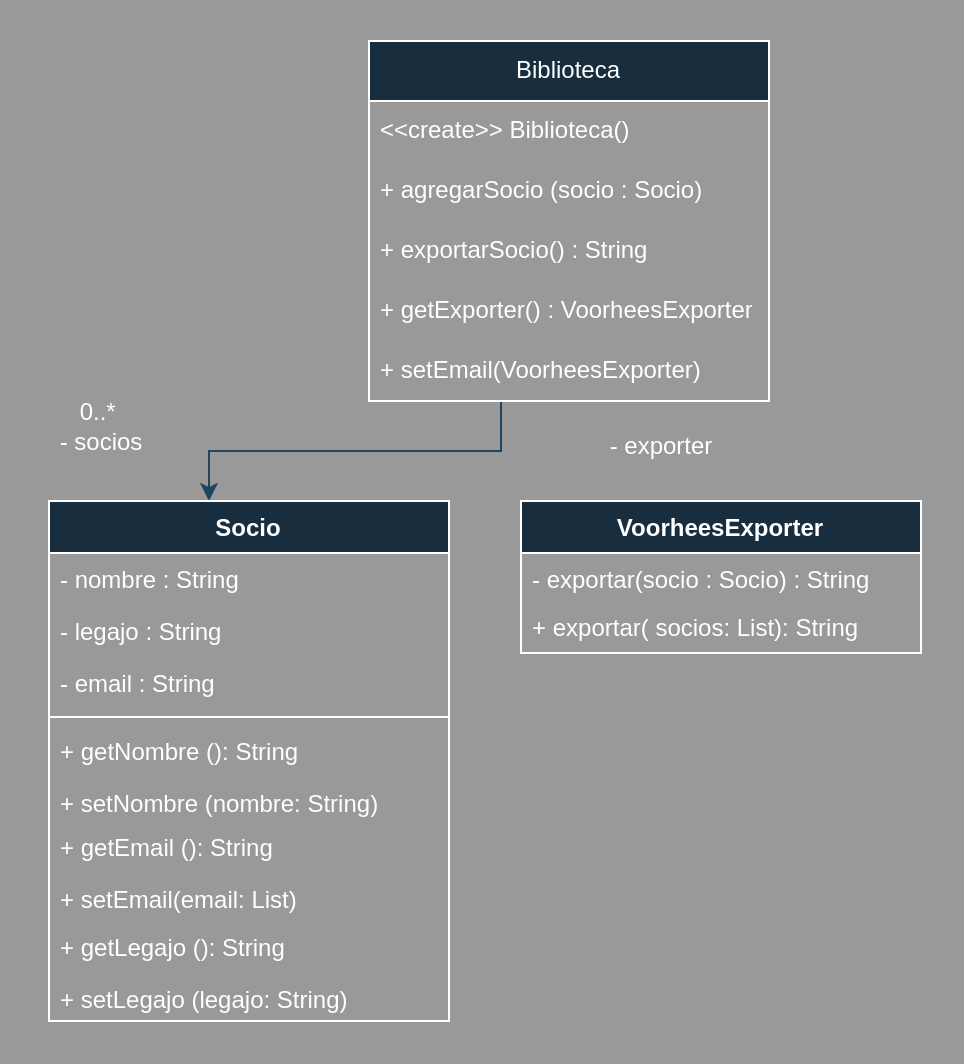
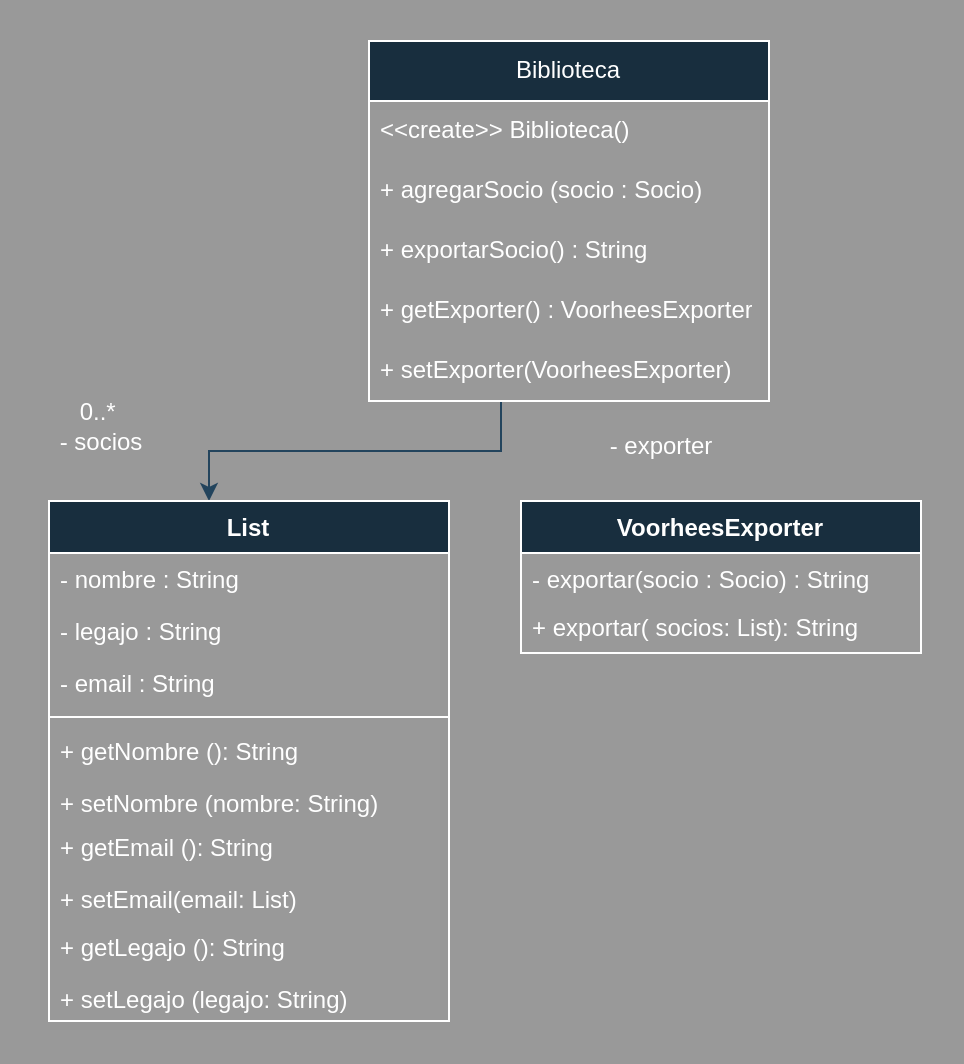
  <mxCell id="0" />
  <mxCell id="1" parent="0" />
  <mxCell id="2" style="edgeStyle=orthogonalEdgeStyle;rounded=0;orthogonalLoop=1;jettySize=auto;html=1;strokeColor=#23445D;labelBackgroundColor=none;fontColor=default;" edge="1" parent="1" source="3" target="9"><mxGeometry relative="1" as="geometry"><Array as="points"><mxPoint x="250" y="225" /><mxPoint x="104" y="225" /></Array></mxGeometry></mxCell>
  <mxCell id="3" value="Biblioteca" style="swimlane;fontStyle=0;childLayout=stackLayout;horizontal=1;startSize=30;horizontalStack=0;resizeParent=1;resizeParentMax=0;resizeLast=0;collapsible=1;marginBottom=0;whiteSpace=wrap;html=1;hachureGap=4;strokeColor=#FFFFFF;fontFamily=Helvetica;fontColor=#FFFFFF;fillColor=#182E3E;labelBackgroundColor=none;" vertex="1" parent="1"><mxGeometry x="184" y="20" width="200" height="180" as="geometry" /></mxCell>
  <mxCell id="4" value="&amp;lt;&amp;lt;create&amp;gt;&amp;gt; Biblioteca()" style="text;strokeColor=none;fillColor=none;align=left;verticalAlign=middle;spacingLeft=4;spacingRight=4;overflow=hidden;points=[[0,0.5],[1,0.5]];portConstraint=eastwest;rotatable=0;whiteSpace=wrap;html=1;fontFamily=Helvetica;fontColor=#FFFFFF;labelBackgroundColor=none;" vertex="1" parent="3"><mxGeometry y="30" width="200" height="30" as="geometry" /></mxCell>
  <mxCell id="5" value="+ agregarSocio (socio : Socio)&amp;nbsp;" style="text;strokeColor=none;fillColor=none;align=left;verticalAlign=middle;spacingLeft=4;spacingRight=4;overflow=hidden;points=[[0,0.5],[1,0.5]];portConstraint=eastwest;rotatable=0;whiteSpace=wrap;html=1;fontFamily=Helvetica;fontColor=#FFFFFF;labelBackgroundColor=none;" vertex="1" parent="3"><mxGeometry y="60" width="200" height="30" as="geometry" /></mxCell>
  <mxCell id="6" value="+ exportarSocio() : String" style="text;strokeColor=none;fillColor=none;align=left;verticalAlign=middle;spacingLeft=4;spacingRight=4;overflow=hidden;points=[[0,0.5],[1,0.5]];portConstraint=eastwest;rotatable=0;whiteSpace=wrap;html=1;fontFamily=Helvetica;fontColor=#FFFFFF;labelBackgroundColor=none;" vertex="1" parent="3"><mxGeometry y="90" width="200" height="30" as="geometry" /></mxCell>
  <mxCell id="7" value="+ getExporter() : VoorheesExporter" style="text;strokeColor=none;fillColor=none;align=left;verticalAlign=middle;spacingLeft=4;spacingRight=4;overflow=hidden;points=[[0,0.5],[1,0.5]];portConstraint=eastwest;rotatable=0;whiteSpace=wrap;html=1;fontFamily=Helvetica;fontColor=#FFFFFF;labelBackgroundColor=none;" vertex="1" parent="3"><mxGeometry y="120" width="200" height="30" as="geometry" /></mxCell>
- <mxCell id="8" value="+ setEmail(VoorheesExporter)" style="text;strokeColor=none;fillColor=none;align=left;verticalAlign=middle;spacingLeft=4;spacingRight=4;overflow=hidden;points=[[0,0.5],[1,0.5]];portConstraint=eastwest;rotatable=0;whiteSpace=wrap;html=1;fontFamily=Helvetica;fontColor=#FFFFFF;labelBackgroundColor=none;" vertex="1" parent="3"><mxGeometry y="150" width="200" height="30" as="geometry" /></mxCell>
- <mxCell id="9" value="Socio" style="swimlane;fontStyle=1;align=center;verticalAlign=top;childLayout=stackLayout;horizontal=1;startSize=26;horizontalStack=0;resizeParent=1;resizeParentMax=0;resizeLast=0;collapsible=1;marginBottom=0;whiteSpace=wrap;html=1;strokeColor=#FFFFFF;fontColor=#FFFFFF;fillColor=#182E3E;labelBackgroundColor=none;" vertex="1" parent="1"><mxGeometry x="24" y="250" width="200" height="260" as="geometry" /></mxCell>
+ <mxCell id="8" value="+ setExporter(VoorheesExporter)" style="text;strokeColor=none;fillColor=none;align=left;verticalAlign=middle;spacingLeft=4;spacingRight=4;overflow=hidden;points=[[0,0.5],[1,0.5]];portConstraint=eastwest;rotatable=0;whiteSpace=wrap;html=1;fontFamily=Helvetica;fontColor=#FFFFFF;labelBackgroundColor=none;" vertex="1" parent="3"><mxGeometry y="150" width="200" height="30" as="geometry" /></mxCell>
+ <mxCell id="9" value="List" style="swimlane;fontStyle=1;align=center;verticalAlign=top;childLayout=stackLayout;horizontal=1;startSize=26;horizontalStack=0;resizeParent=1;resizeParentMax=0;resizeLast=0;collapsible=1;marginBottom=0;whiteSpace=wrap;html=1;strokeColor=#FFFFFF;fontColor=#FFFFFF;fillColor=#182E3E;labelBackgroundColor=none;" vertex="1" parent="1"><mxGeometry x="24" y="250" width="200" height="260" as="geometry" /></mxCell>
  <mxCell id="10" value="- nombre : String" style="text;strokeColor=none;fillColor=none;align=left;verticalAlign=top;spacingLeft=4;spacingRight=4;overflow=hidden;rotatable=0;points=[[0,0.5],[1,0.5]];portConstraint=eastwest;whiteSpace=wrap;html=1;fontColor=#FFFFFF;labelBackgroundColor=none;" vertex="1" parent="9"><mxGeometry y="26" width="200" height="26" as="geometry" /></mxCell>
  <mxCell id="11" value="- legajo : String" style="text;strokeColor=none;fillColor=none;align=left;verticalAlign=top;spacingLeft=4;spacingRight=4;overflow=hidden;rotatable=0;points=[[0,0.5],[1,0.5]];portConstraint=eastwest;whiteSpace=wrap;html=1;fontColor=#FFFFFF;labelBackgroundColor=none;" vertex="1" parent="9"><mxGeometry y="52" width="200" height="26" as="geometry" /></mxCell>
  <mxCell id="12" value="- email : String" style="text;strokeColor=none;fillColor=none;align=left;verticalAlign=top;spacingLeft=4;spacingRight=4;overflow=hidden;rotatable=0;points=[[0,0.5],[1,0.5]];portConstraint=eastwest;whiteSpace=wrap;html=1;fontColor=#FFFFFF;labelBackgroundColor=none;" vertex="1" parent="9"><mxGeometry y="78" width="200" height="26" as="geometry" /></mxCell>
  <mxCell id="13" value="" style="line;strokeWidth=1;fillColor=none;align=left;verticalAlign=middle;spacingTop=-1;spacingLeft=3;spacingRight=3;rotatable=0;labelPosition=right;points=[];portConstraint=eastwest;strokeColor=#FFFFFF;fontColor=#FFFFFF;labelBackgroundColor=none;" vertex="1" parent="9"><mxGeometry y="104" width="200" height="8" as="geometry" /></mxCell>
  <mxCell id="14" value="+ getNombre (): String" style="text;strokeColor=none;fillColor=none;align=left;verticalAlign=top;spacingLeft=4;spacingRight=4;overflow=hidden;rotatable=0;points=[[0,0.5],[1,0.5]];portConstraint=eastwest;whiteSpace=wrap;html=1;fontColor=#FFFFFF;labelBackgroundColor=none;" vertex="1" parent="9"><mxGeometry y="112" width="200" height="26" as="geometry" /></mxCell>
  <mxCell id="15" value="+ setNombre (nombre: String)" style="text;strokeColor=none;fillColor=none;align=left;verticalAlign=top;spacingLeft=4;spacingRight=4;overflow=hidden;rotatable=0;points=[[0,0.5],[1,0.5]];portConstraint=eastwest;whiteSpace=wrap;html=1;fontColor=#FFFFFF;labelBackgroundColor=none;" vertex="1" parent="9"><mxGeometry y="138" width="200" height="22" as="geometry" /></mxCell>
  <mxCell id="16" value="+ getEmail (): String" style="text;strokeColor=none;fillColor=none;align=left;verticalAlign=top;spacingLeft=4;spacingRight=4;overflow=hidden;rotatable=0;points=[[0,0.5],[1,0.5]];portConstraint=eastwest;whiteSpace=wrap;html=1;fontColor=#FFFFFF;labelBackgroundColor=none;" vertex="1" parent="9"><mxGeometry y="160" width="200" height="26" as="geometry" /></mxCell>
  <mxCell id="17" value="+ setEmail(email: List)" style="text;strokeColor=none;fillColor=none;align=left;verticalAlign=top;spacingLeft=4;spacingRight=4;overflow=hidden;rotatable=0;points=[[0,0.5],[1,0.5]];portConstraint=eastwest;whiteSpace=wrap;html=1;fontColor=#FFFFFF;labelBackgroundColor=none;" vertex="1" parent="9"><mxGeometry y="186" width="200" height="24" as="geometry" /></mxCell>
  <mxCell id="18" value="+ getLegajo (): String" style="text;strokeColor=none;fillColor=none;align=left;verticalAlign=top;spacingLeft=4;spacingRight=4;overflow=hidden;rotatable=0;points=[[0,0.5],[1,0.5]];portConstraint=eastwest;whiteSpace=wrap;html=1;fontColor=#FFFFFF;labelBackgroundColor=none;" vertex="1" parent="9"><mxGeometry y="210" width="200" height="26" as="geometry" /></mxCell>
  <mxCell id="19" value="+ setLegajo (legajo: String)" style="text;strokeColor=none;fillColor=none;align=left;verticalAlign=top;spacingLeft=4;spacingRight=4;overflow=hidden;rotatable=0;points=[[0,0.5],[1,0.5]];portConstraint=eastwest;whiteSpace=wrap;html=1;fontColor=#FFFFFF;labelBackgroundColor=none;" vertex="1" parent="9"><mxGeometry y="236" width="200" height="24" as="geometry" /></mxCell>
  <mxCell id="20" value="0..*&amp;nbsp;&lt;div&gt;- socios&lt;/div&gt;" style="text;html=1;align=center;verticalAlign=middle;resizable=0;points=[];autosize=1;strokeColor=none;fillColor=none;fontColor=#FFFFFF;labelBackgroundColor=none;" vertex="1" parent="1"><mxGeometry x="20" y="193" width="60" height="40" as="geometry" /></mxCell>
  <mxCell id="21" value="VoorheesExporter" style="swimlane;fontStyle=1;align=center;verticalAlign=top;childLayout=stackLayout;horizontal=1;startSize=26;horizontalStack=0;resizeParent=1;resizeParentMax=0;resizeLast=0;collapsible=1;marginBottom=0;whiteSpace=wrap;html=1;strokeColor=#FFFFFF;fontColor=#FFFFFF;fillColor=#182E3E;" vertex="1" parent="1"><mxGeometry x="260" y="250" width="200" height="76" as="geometry" /></mxCell>
  <mxCell id="22" value="- exportar(socio : Socio) : String" style="text;strokeColor=none;fillColor=none;align=left;verticalAlign=top;spacingLeft=4;spacingRight=4;overflow=hidden;rotatable=0;points=[[0,0.5],[1,0.5]];portConstraint=eastwest;whiteSpace=wrap;html=1;fontColor=#FFFFFF;" vertex="1" parent="21"><mxGeometry y="26" width="200" height="24" as="geometry" /></mxCell>
  <mxCell id="23" value="+ exportar( socios: List): String" style="text;strokeColor=none;fillColor=none;align=left;verticalAlign=top;spacingLeft=4;spacingRight=4;overflow=hidden;rotatable=0;points=[[0,0.5],[1,0.5]];portConstraint=eastwest;whiteSpace=wrap;html=1;fontColor=#FFFFFF;" vertex="1" parent="21"><mxGeometry y="50" width="200" height="26" as="geometry" /></mxCell>
  <mxCell id="24" value="- exporter" style="text;html=1;align=center;verticalAlign=middle;resizable=0;points=[];autosize=1;strokeColor=none;fillColor=none;fontColor=#FFFFFF;" vertex="1" parent="1"><mxGeometry x="295" y="208" width="70" height="30" as="geometry" /></mxCell>
